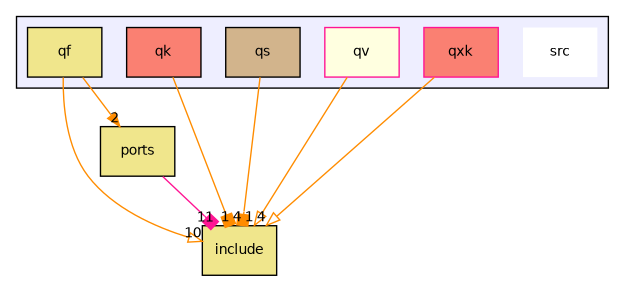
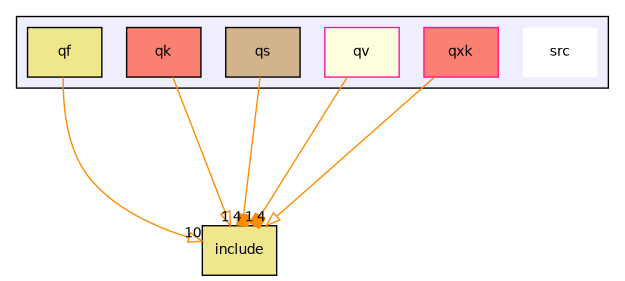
  digraph {
    compound=true
    node [color=black fillcolor=khaki fontname=Helvetica fontsize=10 shape=box style=filled]
    edge [arrowhead=onormal color=darkorange headlabel=1 labeldistance=1.5 labelfontname=Helvetica labelfontsize=10]
    n1 [color=deeppink fillcolor=white label=src shape=plaintext]
    n2 [label=qf]
    n3 [fillcolor=salmon label=qk]
    n4 [fillcolor=tan label=qs]
    n5 [color=deeppink fillcolor=lightyellow label=qv]
    n6 [color=deeppink fillcolor=salmon label=qxk]
    n7 [label=include]
-   n8 [label=ports]
    subgraph cluster_1 {
      bgcolor="#eeeeff"
      pencolor=black
      n1
      n2
      n3
      n4
      n5
      n6
    }
    n2 -> n7 [headlabel=10]
-   n2 -> n8 [arrowhead=normal headlabel=2]
-   n3 -> n7 [arrowhead=box]
+   n3 -> n7
    n4 -> n7 [arrowhead=box headlabel=4]
-   n5 -> n7
+   n5 -> n7 [arrowhead=box]
    n6 -> n7 [headlabel=4]
-   n8 -> n7 [arrowhead=box color=deeppink headlabel=11]
  }
